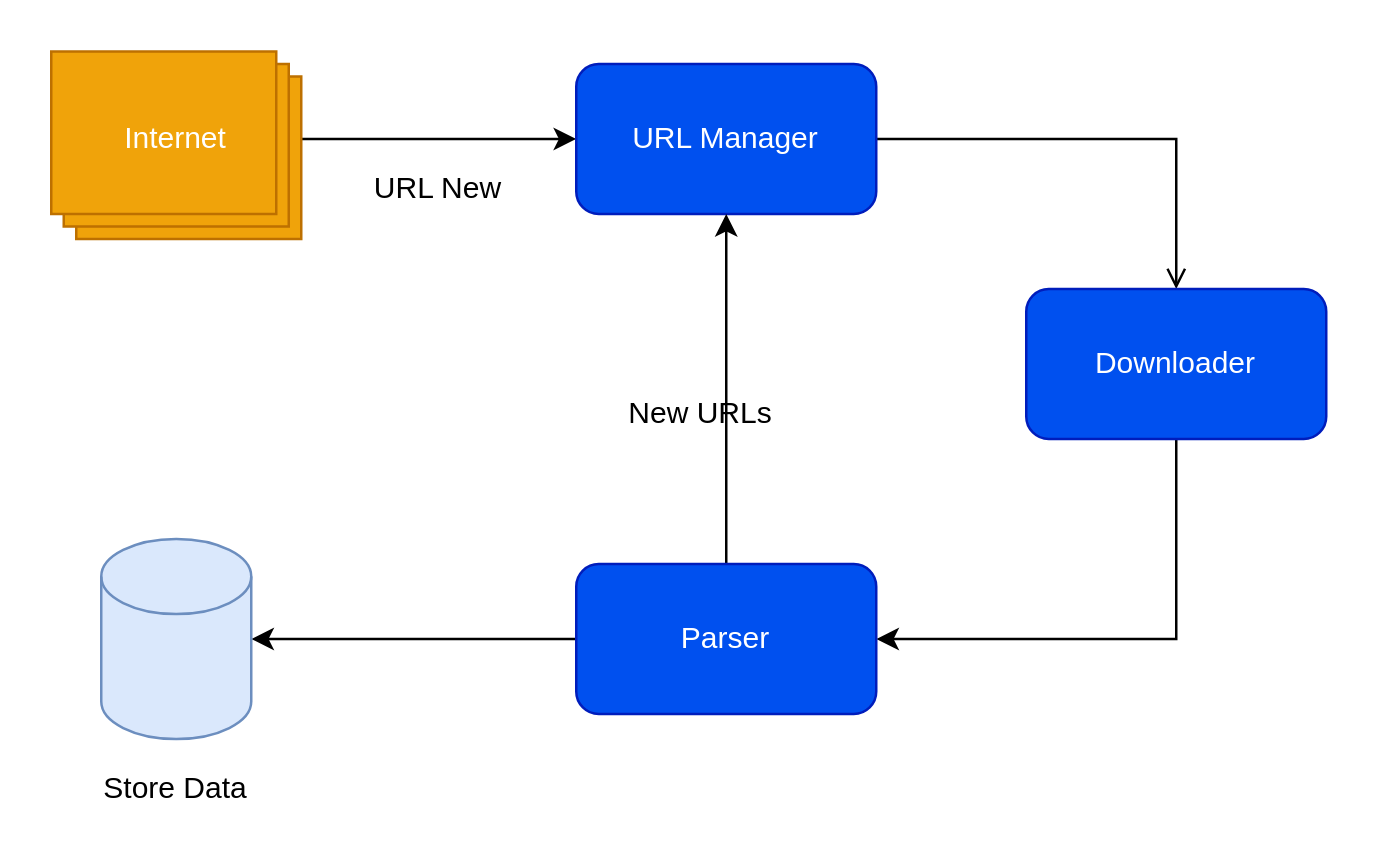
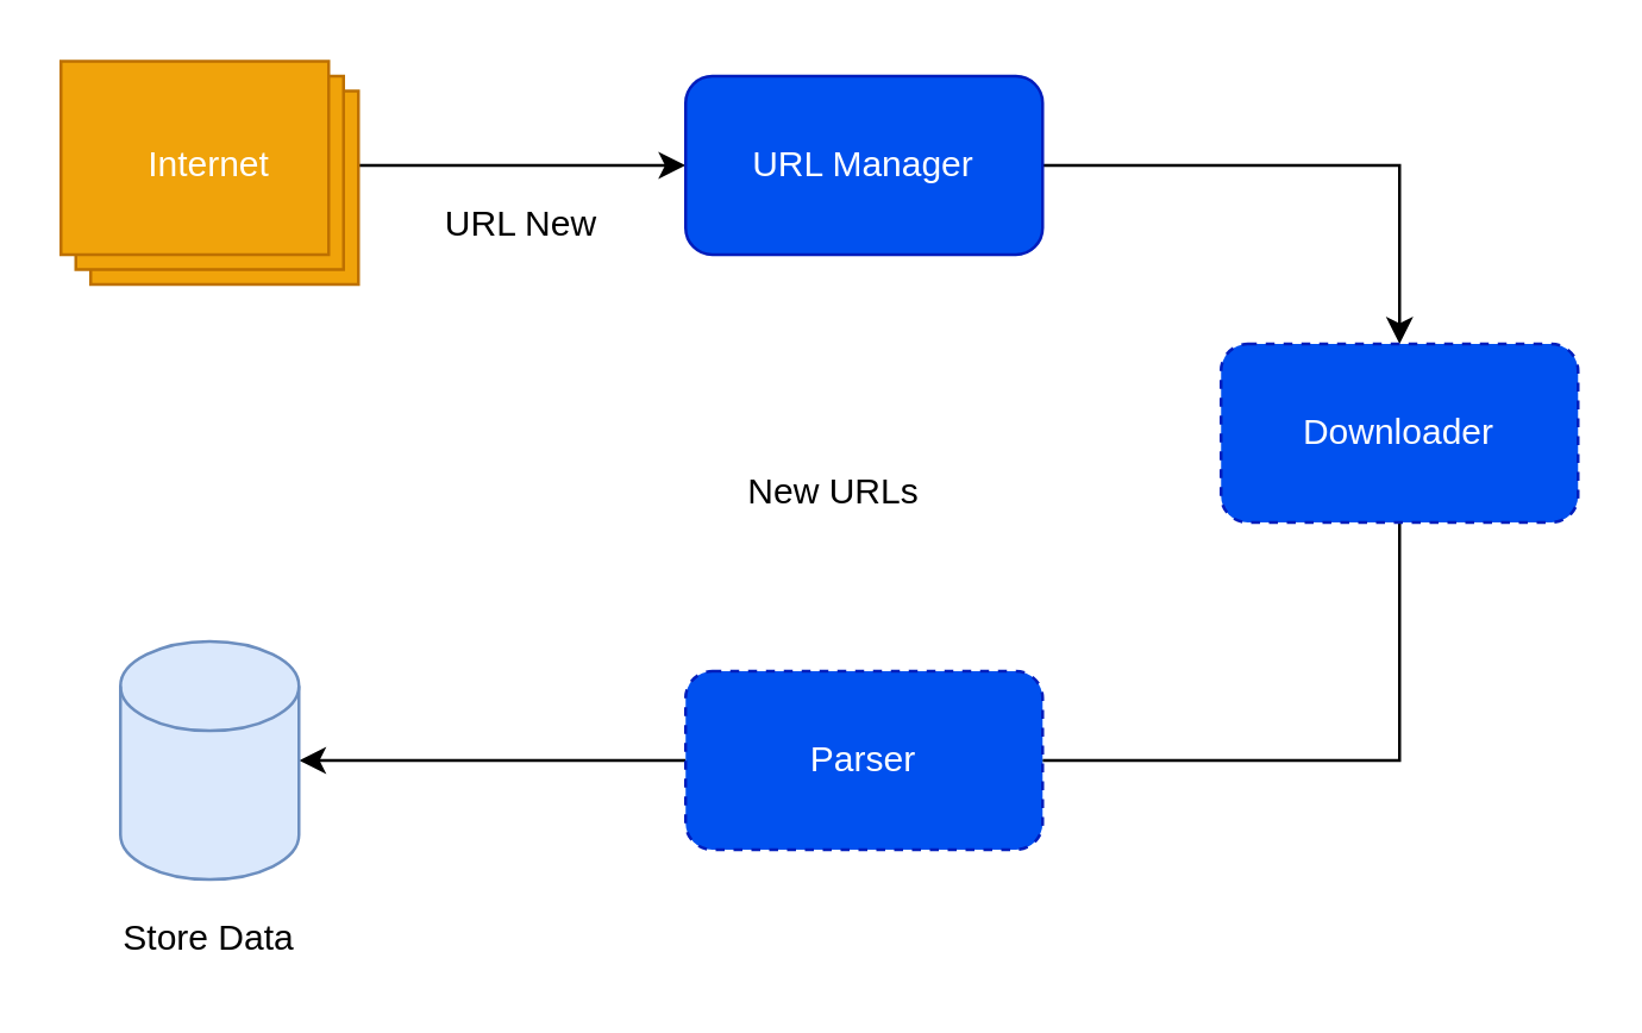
  <mxCell id="0" />
  <mxCell id="1" parent="0" />
  <mxCell id="2" style="edgeStyle=orthogonalEdgeStyle;rounded=0;orthogonalLoop=1;jettySize=auto;html=1;exitX=0;exitY=0;exitDx=100;exitDy=35;exitPerimeter=0;entryX=0;entryY=0.5;entryDx=0;entryDy=0;" edge="1" parent="1" source="3" target="5"><mxGeometry relative="1" as="geometry" /></mxCell>
  <mxCell id="3" value="Internet" style="verticalLabelPosition=bottom;verticalAlign=top;html=1;shape=mxgraph.basic.layered_rect;dx=10;outlineConnect=0;fillColor=#f0a30a;strokeColor=#BD7000;fontColor=#ffffff;" vertex="1" parent="1"><mxGeometry x="20" y="20" width="100" height="75" as="geometry" /></mxCell>
- <mxCell id="4" style="edgeStyle=orthogonalEdgeStyle;rounded=0;orthogonalLoop=1;jettySize=auto;html=1;exitX=1;exitY=0.5;exitDx=0;exitDy=0;entryX=0.5;entryY=0;entryDx=0;entryDy=0;endArrow=open;" edge="1" parent="1" source="5" target="7"><mxGeometry relative="1" as="geometry" /></mxCell>
+ <mxCell id="4" style="edgeStyle=orthogonalEdgeStyle;rounded=0;orthogonalLoop=1;jettySize=auto;html=1;exitX=1;exitY=0.5;exitDx=0;exitDy=0;entryX=0.5;entryY=0;entryDx=0;entryDy=0;" edge="1" parent="1" source="5" target="7"><mxGeometry relative="1" as="geometry" /></mxCell>
  <mxCell id="5" value="URL Manager" style="rounded=1;whiteSpace=wrap;html=1;fillColor=#0050ef;strokeColor=#001DBC;fontColor=#ffffff;" vertex="1" parent="1"><mxGeometry x="230" y="25" width="120" height="60" as="geometry" /></mxCell>
- <mxCell id="6" style="edgeStyle=orthogonalEdgeStyle;rounded=0;orthogonalLoop=1;jettySize=auto;html=1;exitX=0.5;exitY=1;exitDx=0;exitDy=0;entryX=1;entryY=0.5;entryDx=0;entryDy=0;" edge="1" parent="1" source="7" target="10"><mxGeometry relative="1" as="geometry" /></mxCell>
- <mxCell id="7" value="Downloader" style="rounded=1;whiteSpace=wrap;html=1;fillColor=#0050ef;strokeColor=#001DBC;fontColor=#ffffff;" vertex="1" parent="1"><mxGeometry x="410" y="115" width="120" height="60" as="geometry" /></mxCell>
+ <mxCell id="6" style="edgeStyle=orthogonalEdgeStyle;rounded=0;orthogonalLoop=1;jettySize=auto;html=1;exitX=0.5;exitY=1;exitDx=0;exitDy=0;entryX=1;entryY=0.5;entryDx=0;entryDy=0;endArrow=none;" edge="1" parent="1" source="7" target="10"><mxGeometry relative="1" as="geometry" /></mxCell>
+ <mxCell id="7" value="Downloader" style="rounded=1;whiteSpace=wrap;html=1;fillColor=#0050ef;strokeColor=#001DBC;fontColor=#ffffff;dashed=1;" vertex="1" parent="1"><mxGeometry x="410" y="115" width="120" height="60" as="geometry" /></mxCell>
  <mxCell id="8" style="edgeStyle=orthogonalEdgeStyle;rounded=0;orthogonalLoop=1;jettySize=auto;html=1;exitX=0;exitY=0.5;exitDx=0;exitDy=0;entryX=1;entryY=0.5;entryDx=0;entryDy=0;entryPerimeter=0;" edge="1" parent="1" source="10" target="11"><mxGeometry relative="1" as="geometry" /></mxCell>
- <mxCell id="9" style="edgeStyle=orthogonalEdgeStyle;rounded=0;orthogonalLoop=1;jettySize=auto;html=1;exitX=0.5;exitY=0;exitDx=0;exitDy=0;entryX=0.5;entryY=1;entryDx=0;entryDy=0;" edge="1" parent="1" source="10" target="5"><mxGeometry relative="1" as="geometry" /></mxCell>
- <mxCell id="10" value="Parser" style="rounded=1;whiteSpace=wrap;html=1;fillColor=#0050ef;strokeColor=#001DBC;fontColor=#ffffff;" vertex="1" parent="1"><mxGeometry x="230" y="225" width="120" height="60" as="geometry" /></mxCell>
+ <mxCell id="10" value="Parser" style="rounded=1;whiteSpace=wrap;html=1;fillColor=#0050ef;strokeColor=#001DBC;fontColor=#ffffff;dashed=1;" vertex="1" parent="1"><mxGeometry x="230" y="225" width="120" height="60" as="geometry" /></mxCell>
  <mxCell id="11" value="" style="shape=cylinder3;whiteSpace=wrap;html=1;boundedLbl=1;backgroundOutline=1;size=15;fillColor=#dae8fc;strokeColor=#6c8ebf;" vertex="1" parent="1"><mxGeometry x="40" y="215" width="60" height="80" as="geometry" /></mxCell>
  <mxCell id="12" value="Store Data" style="text;html=1;strokeColor=none;fillColor=none;align=center;verticalAlign=middle;whiteSpace=wrap;rounded=0;" vertex="1" parent="1"><mxGeometry x="40" y="305" width="60" height="20" as="geometry" /></mxCell>
  <mxCell id="13" value="New URLs" style="text;html=1;strokeColor=none;fillColor=none;align=center;verticalAlign=middle;whiteSpace=wrap;rounded=0;" vertex="1" parent="1"><mxGeometry x="235" y="155" width="90" height="20" as="geometry" /></mxCell>
  <mxCell id="14" value="URL New" style="text;html=1;strokeColor=none;fillColor=none;align=center;verticalAlign=middle;whiteSpace=wrap;rounded=0;" vertex="1" parent="1"><mxGeometry x="130" y="65" width="90" height="20" as="geometry" /></mxCell>
  <mxCell id="15" value="&lt;font color=&quot;#FFFFFF&quot;&gt;Internet&lt;/font&gt;" style="text;html=1;strokeColor=none;fillColor=none;align=center;verticalAlign=middle;whiteSpace=wrap;rounded=0;" vertex="1" parent="1"><mxGeometry x="50" y="45" width="40" height="20" as="geometry" /></mxCell>
